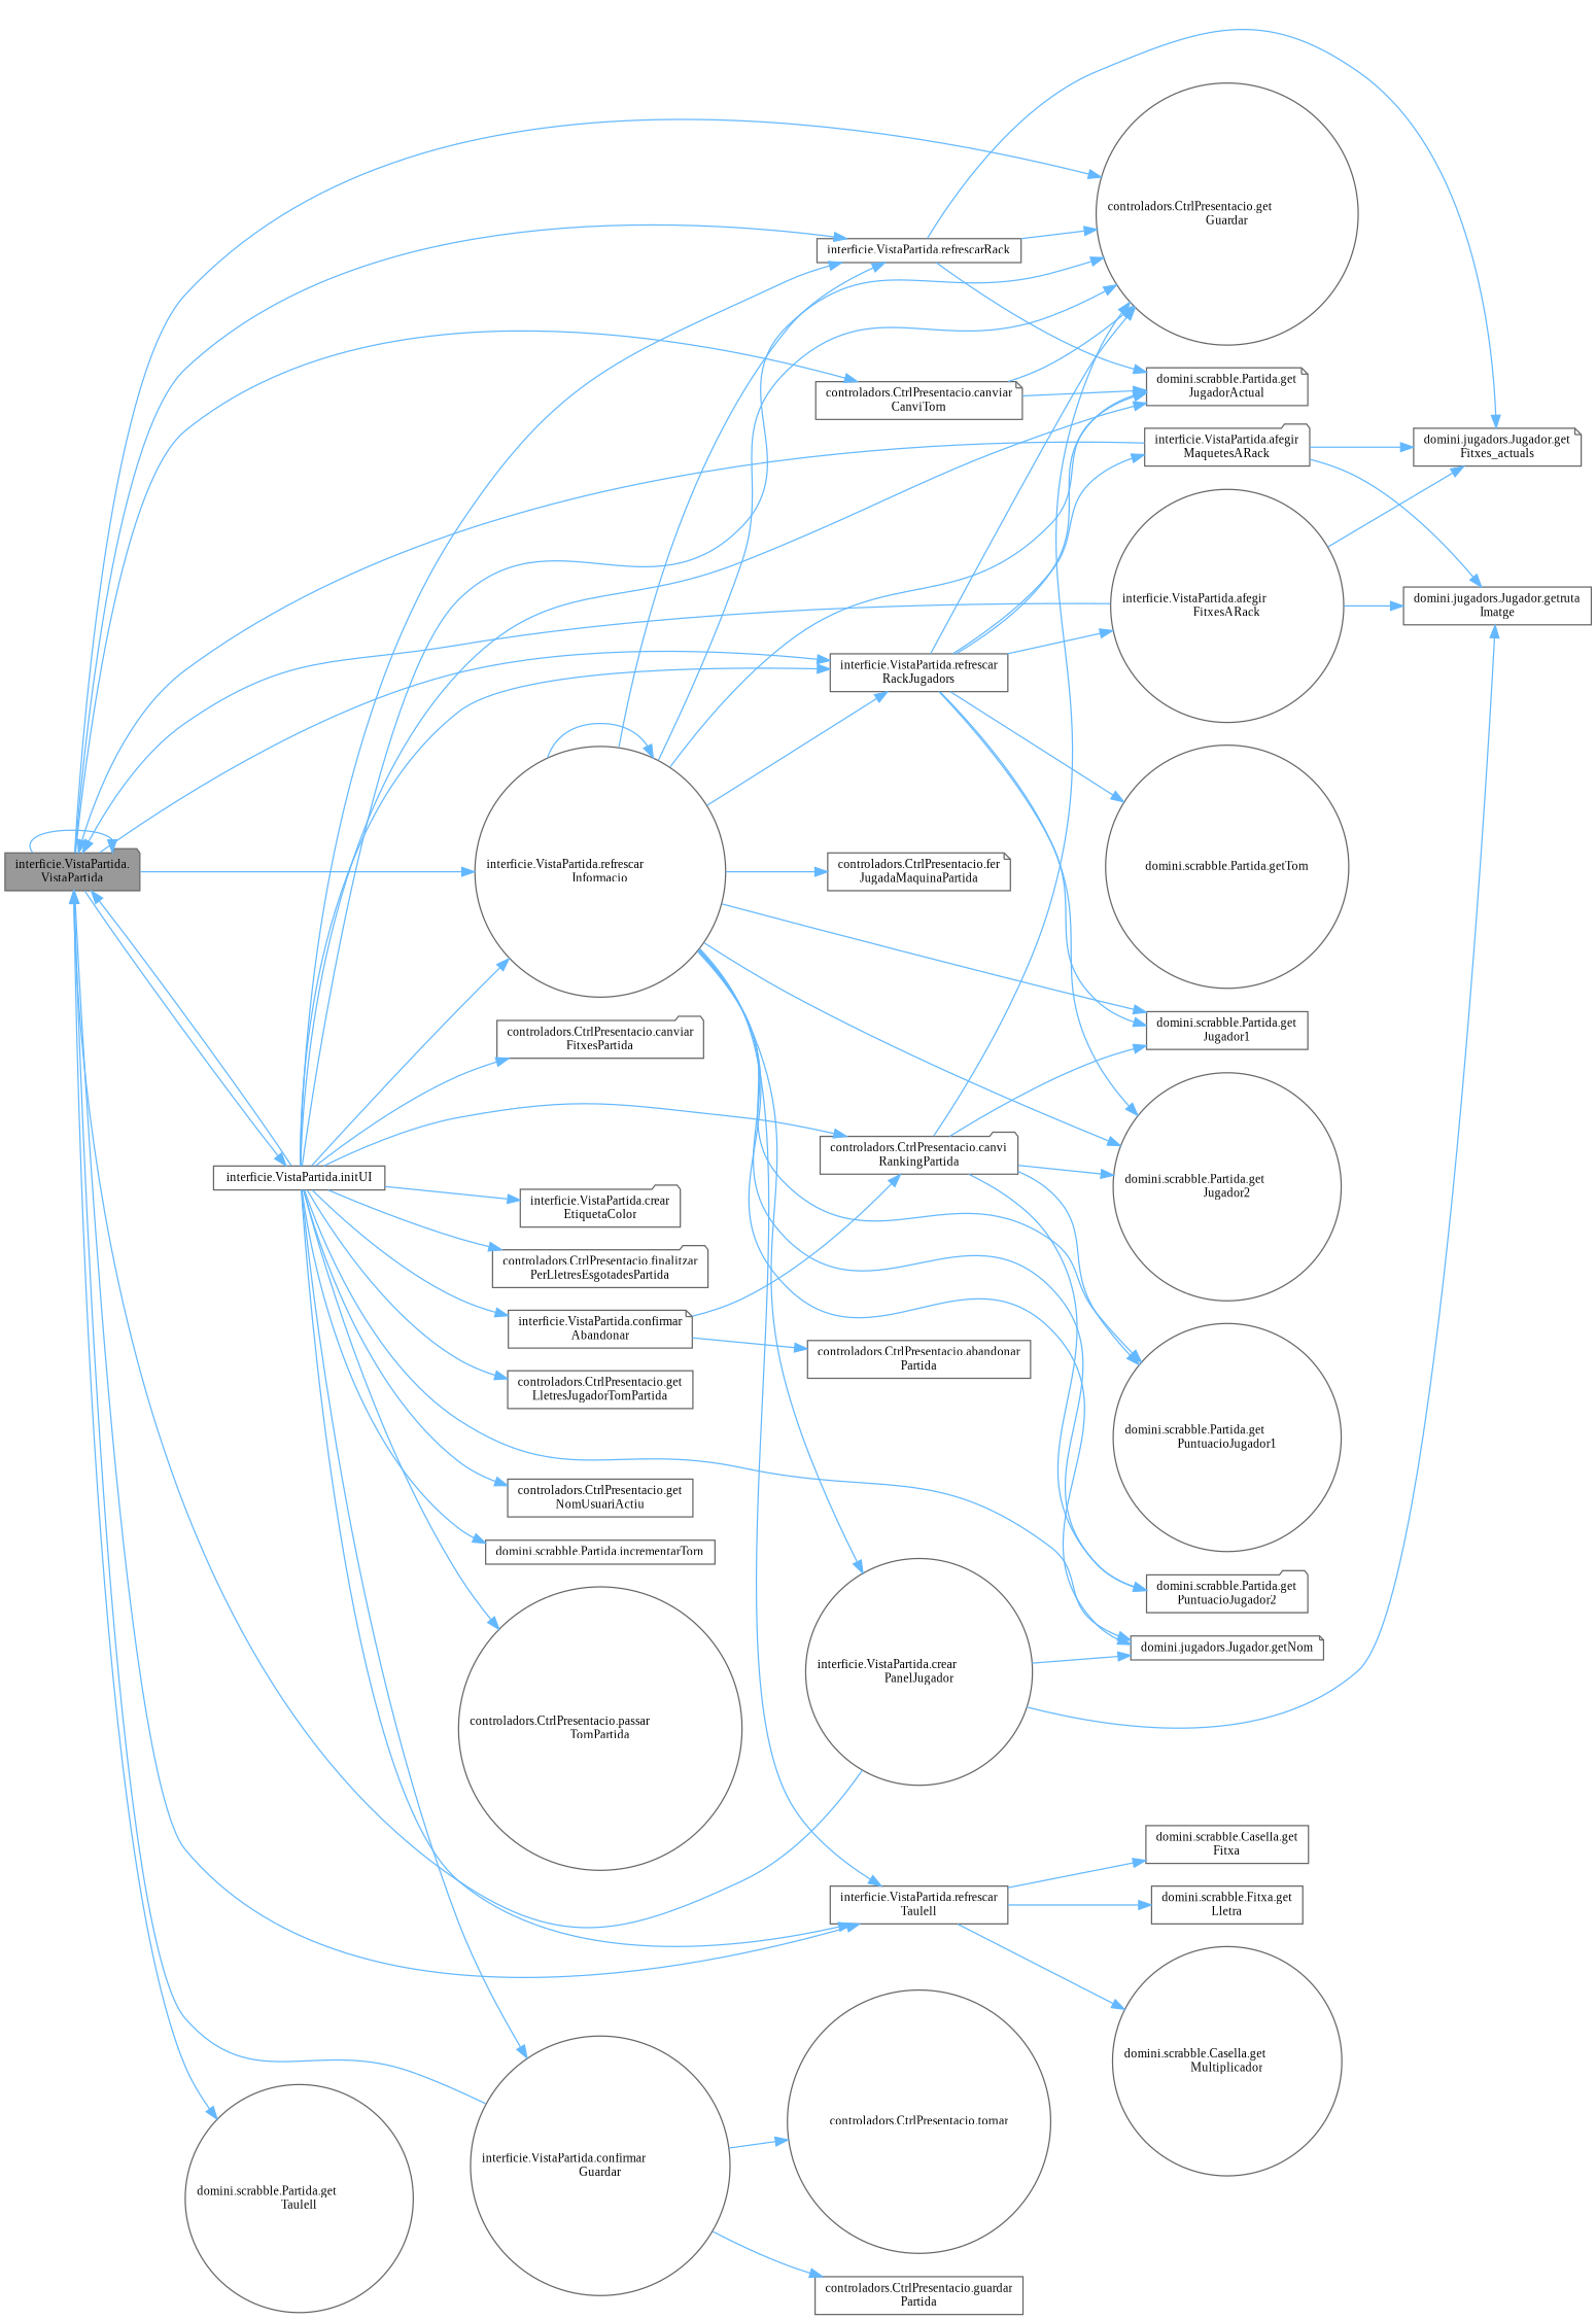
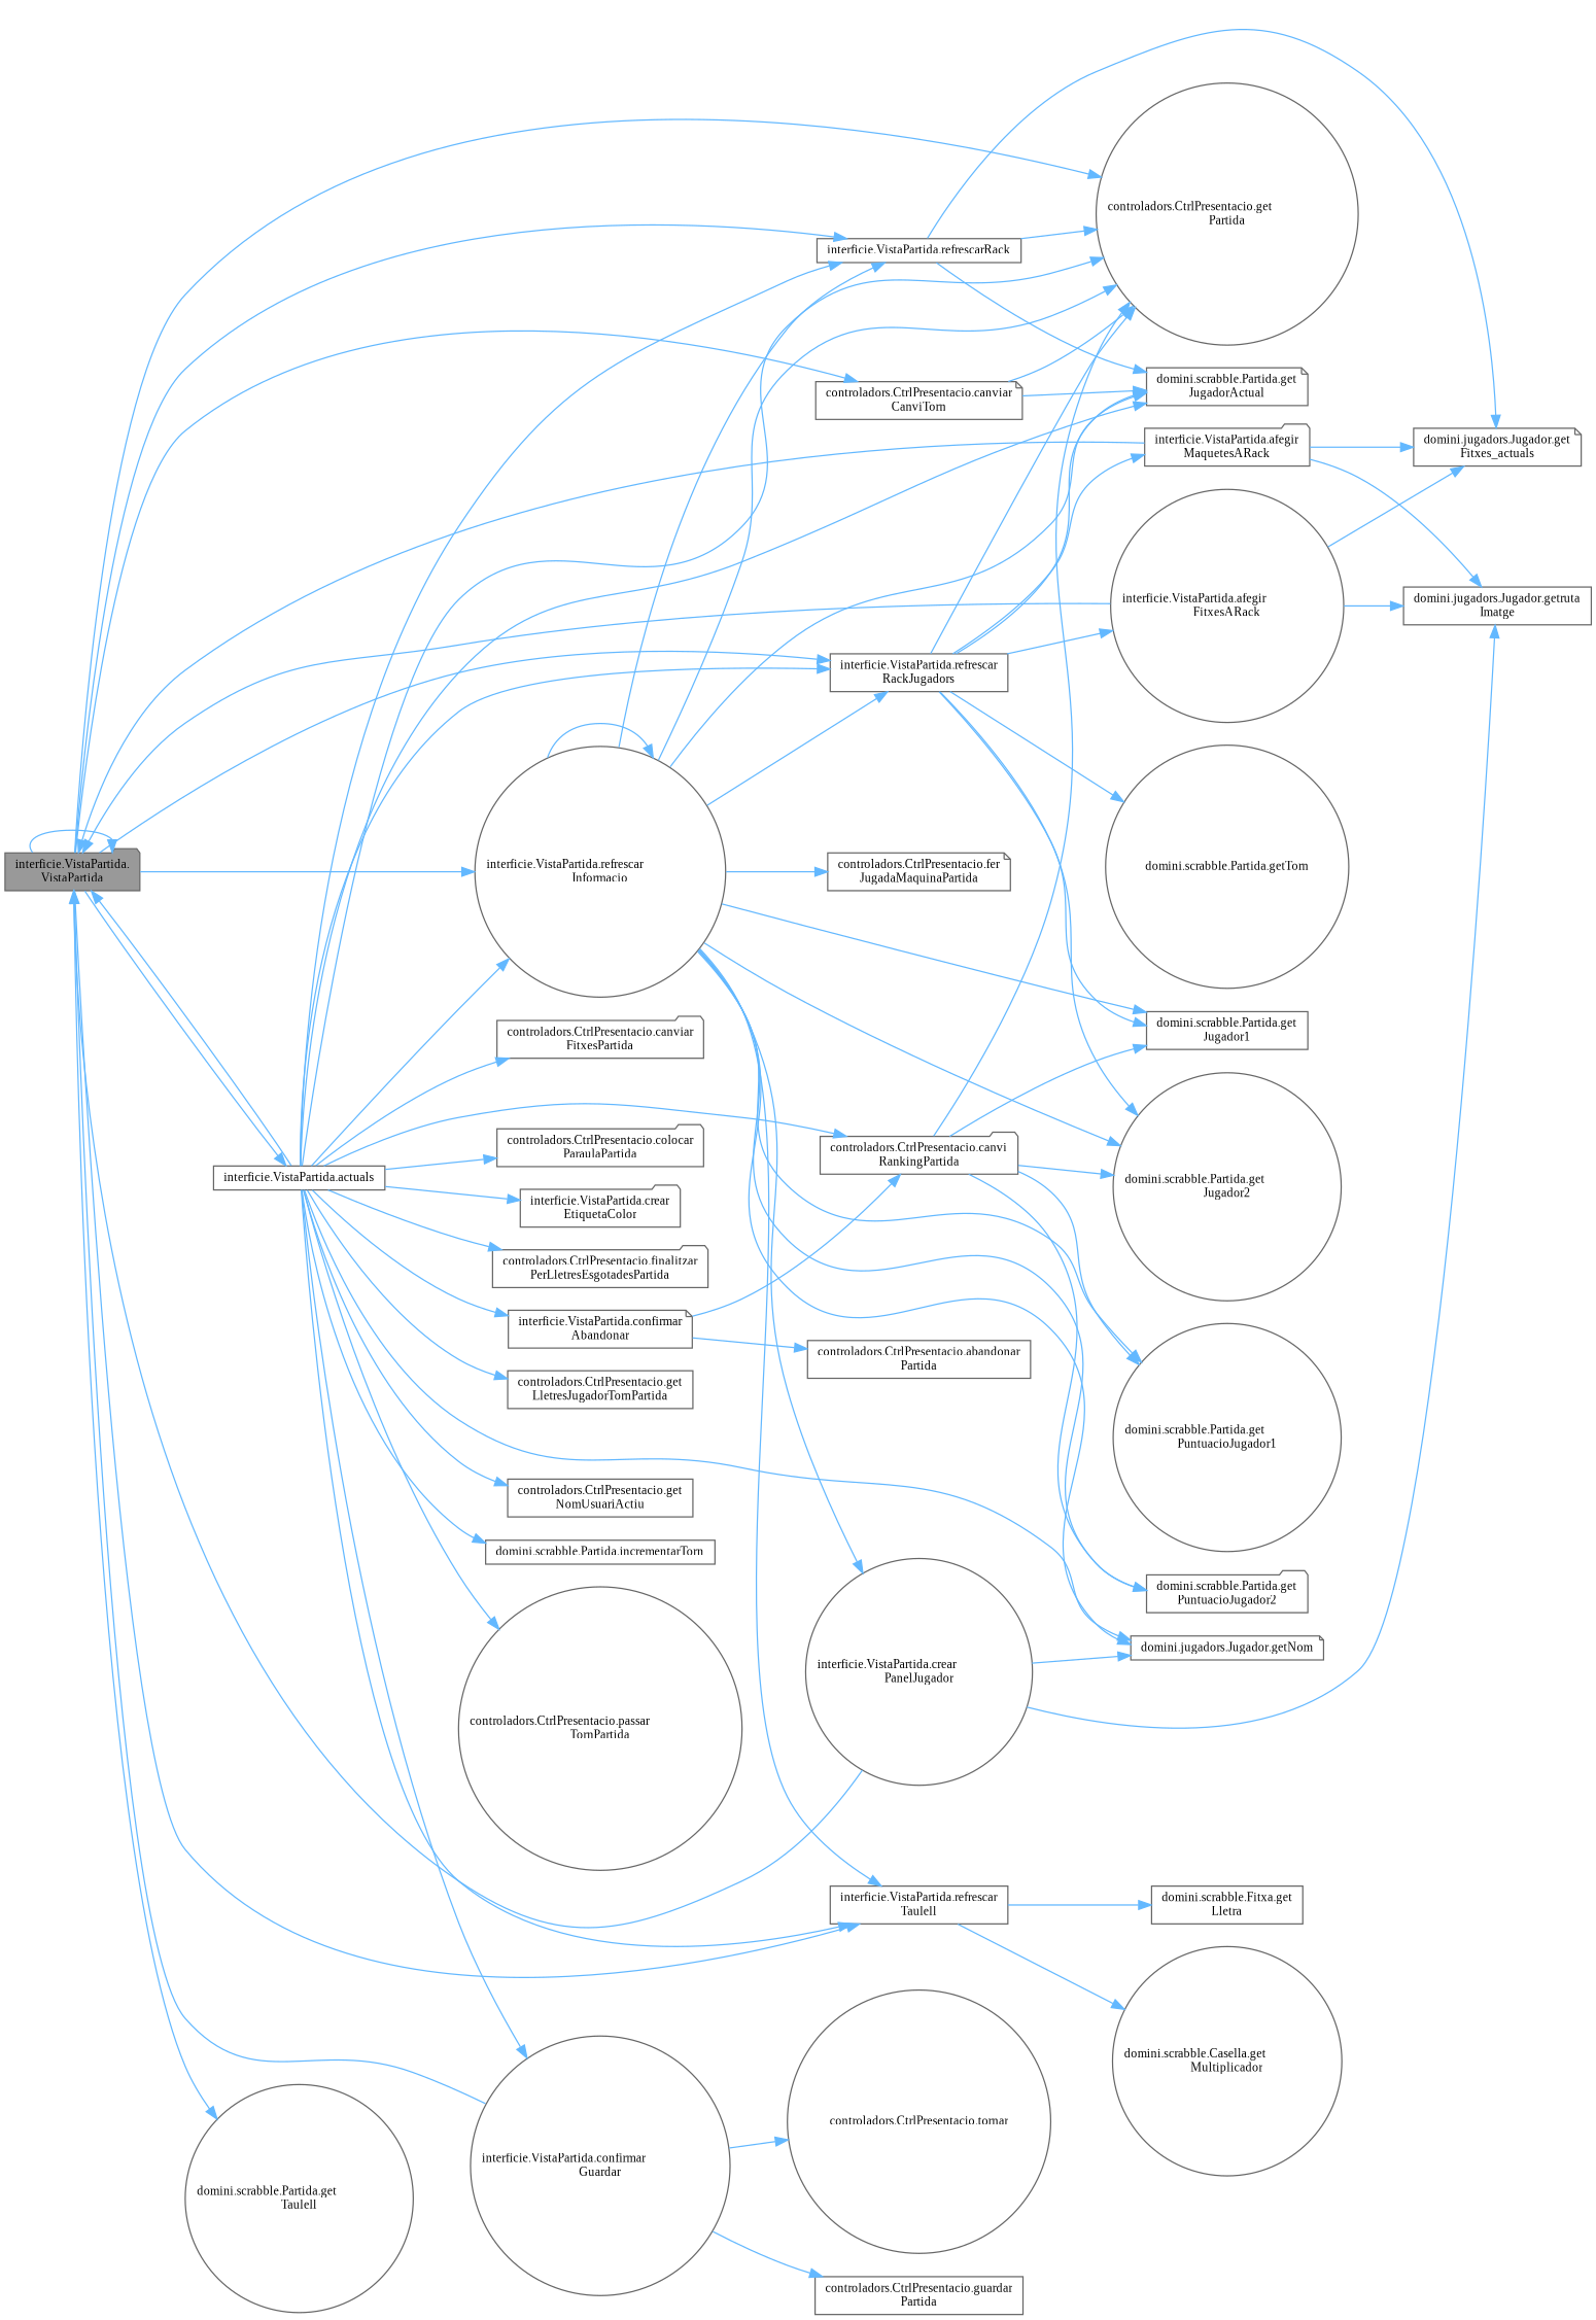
  digraph {
    fontname="Liberation Serif"
    rankdir=LR
    node [color=grey40 fillcolor=white fontname="Liberation Serif" fontsize=10 shape=box style=filled]
    edge [color=steelblue1 fontname="Liberation Serif" fontsize=10 labelfontname=Helvetica labelfontsize=10 style=solid]
    n1 [color=gray40 fillcolor=grey60 fontcolor=black height=0.2 label="interficie.VistaPartida.\lVistaPartida" shape=folder width=0.4]
-   n2 [height=0.2 label="controladors.CtrlPresentacio.get\lGuardar" shape=circle width=0.4]
+   n2 [height=0.2 label="controladors.CtrlPresentacio.get\lPartida" shape=circle width=0.4]
    n3 [height=0.2 label="domini.scrabble.Partida.get\lTaulell" shape=circle width=0.4]
-   n4 [height=0.2 label="interficie.VistaPartida.initUI" width=0.4]
+   n4 [height=0.2 label="interficie.VistaPartida.actuals" width=0.4]
    n5 [height=0.2 label="interficie.VistaPartida.refrescar\lInformacio" shape=circle width=0.4]
    n6 [height=0.2 label="interficie.VistaPartida.refrescarRack" width=0.4]
    n7 [height=0.2 label="interficie.VistaPartida.refrescar\lRackJugadors" width=0.4]
    n8 [height=0.2 label="interficie.VistaPartida.refrescar\lTaulell" width=0.4]
    n9 [height=0.2 label="controladors.CtrlPresentacio.canviar\lCanviTorn" shape=note width=0.4]
    n10 [height=0.2 label="domini.scrabble.Partida.get\lJugadorActual" shape=note width=0.4]
    n11 [height=0.2 label="controladors.CtrlPresentacio.canviar\lFitxesPartida" shape=folder width=0.4]
    n12 [height=0.2 label="controladors.CtrlPresentacio.canvi\lRankingPartida" shape=folder width=0.4]
+   n13 [height=0.2 label="controladors.CtrlPresentacio.colocar\lParaulaPartida" shape=folder width=0.4]
    n14 [height=0.2 label="interficie.VistaPartida.confirmar\lAbandonar" shape=note width=0.4]
    n15 [height=0.2 label="interficie.VistaPartida.confirmar\lGuardar" shape=circle width=0.4]
    n16 [height=0.2 label="interficie.VistaPartida.crear\lEtiquetaColor" shape=folder width=0.4]
    n17 [height=0.2 label="controladors.CtrlPresentacio.finalitzar\lPerLletresEsgotadesPartida" shape=folder width=0.4]
    n18 [height=0.2 label="controladors.CtrlPresentacio.get\lLletresJugadorTornPartida" width=0.4]
    n19 [height=0.2 label="domini.jugadors.Jugador.getNom" shape=note width=0.4]
    n20 [height=0.2 label="controladors.CtrlPresentacio.get\lNomUsuariActiu" width=0.4]
    n21 [height=0.2 label="domini.scrabble.Partida.incrementarTorn" width=0.4]
    n22 [height=0.2 label="controladors.CtrlPresentacio.passar\lTornPartida" shape=circle width=0.4]
    n23 [height=0.2 label="domini.scrabble.Partida.get\lJugador1" width=0.4]
    n24 [height=0.2 label="domini.scrabble.Partida.get\lJugador2" shape=circle width=0.4]
    n25 [height=0.2 label="domini.scrabble.Partida.get\lPuntuacioJugador1" shape=circle width=0.4]
    n26 [height=0.2 label="domini.scrabble.Partida.get\lPuntuacioJugador2" shape=folder width=0.4]
    n27 [height=0.2 label="interficie.VistaPartida.crear\lPanelJugador" shape=circle width=0.4]
    n28 [height=0.2 label="controladors.CtrlPresentacio.fer\lJugadaMaquinaPartida" shape=note width=0.4]
    n29 [height=0.2 label="domini.jugadors.Jugador.get\lFitxes_actuals" shape=note width=0.4]
    n30 [height=0.2 label="interficie.VistaPartida.afegir\lFitxesARack" shape=circle width=0.4]
    n31 [height=0.2 label="interficie.VistaPartida.afegir\lMaquetesARack" shape=folder width=0.4]
    n32 [height=0.2 label="domini.scrabble.Partida.getTorn" shape=circle width=0.4]
-   n33 [height=0.2 label="domini.scrabble.Casella.get\lFitxa" width=0.4]
    n34 [height=0.2 label="domini.scrabble.Fitxa.get\lLletra" width=0.4]
    n35 [height=0.2 label="domini.scrabble.Casella.get\lMultiplicador" shape=circle width=0.4]
    n36 [height=0.2 label="controladors.CtrlPresentacio.abandonar\lPartida" width=0.4]
    n37 [height=0.2 label="controladors.CtrlPresentacio.guardar\lPartida" width=0.4]
    n38 [height=0.2 label="controladors.CtrlPresentacio.tornar" shape=circle width=0.4]
    n39 [height=0.2 label="domini.jugadors.Jugador.getruta\lImatge" width=0.4]
    n1 -> n1
    n1 -> n2
    n1 -> n3
    n1 -> n4
    n1 -> n5
    n1 -> n6
    n1 -> n7
    n1 -> n8
    n1 -> n9
    n4 -> n1
    n4 -> n2
    n4 -> n5
    n4 -> n6
    n4 -> n7
    n4 -> n8
    n4 -> n10
    n4 -> n11
    n4 -> n12
+   n4 -> n13
    n4 -> n14
    n4 -> n15
    n4 -> n16
    n4 -> n17
    n4 -> n18
    n4 -> n19
    n4 -> n20
    n4 -> n21
    n4 -> n22
    n5 -> n2
    n5 -> n5
    n5 -> n6
    n5 -> n7
    n5 -> n8
    n5 -> n10
    n5 -> n19
    n5 -> n23
    n5 -> n24
    n5 -> n25
    n5 -> n26
    n5 -> n27
    n5 -> n28
    n6 -> n2
    n6 -> n10
    n6 -> n29
    n7 -> n2
    n7 -> n10
    n7 -> n23
    n7 -> n24
    n7 -> n30
    n7 -> n31
    n7 -> n32
-   n8 -> n33
    n8 -> n34
    n8 -> n35
    n9 -> n2
    n9 -> n10
    n12 -> n2
    n12 -> n23
    n12 -> n24
    n12 -> n25
    n12 -> n26
    n14 -> n12
    n14 -> n36
    n15 -> n1
    n15 -> n37
    n15 -> n38
    n27 -> n1
    n27 -> n19
    n27 -> n39
    n30 -> n1
    n30 -> n29
    n30 -> n39
    n31 -> n1
    n31 -> n29
    n31 -> n39
  }
